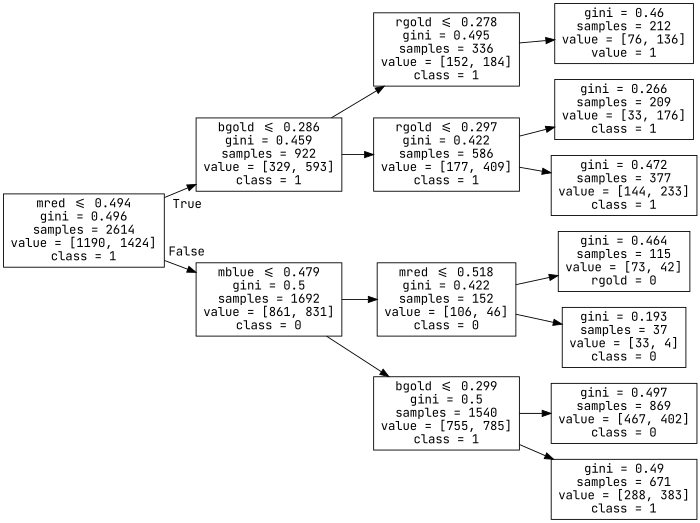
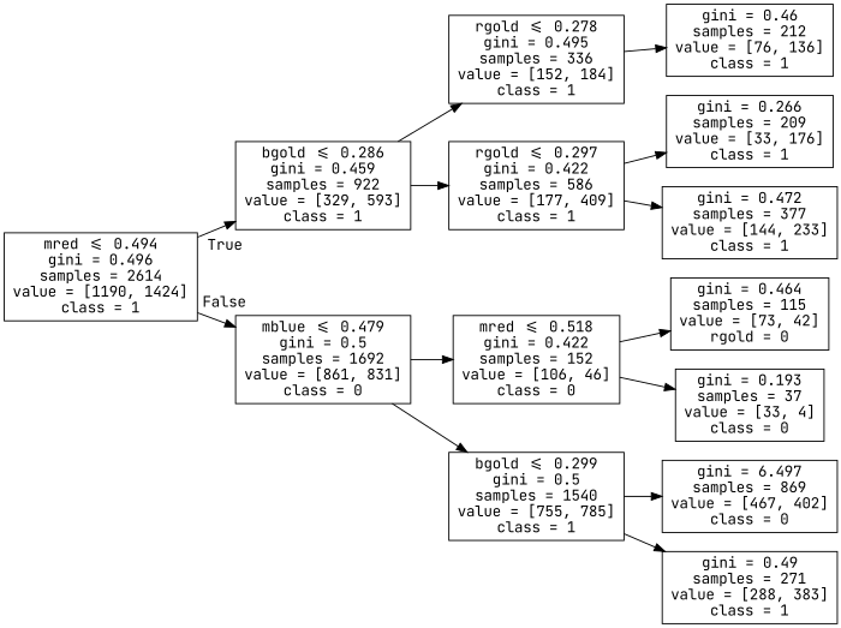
  digraph {
    fontname="JetBrains Mono"
    rankdir=LR
    node [fontname="JetBrains Mono" shape=box]
    edge [fontname="JetBrains Mono"]
    n1 [label="mred <= 0.494\ngini = 0.496\nsamples = 2614\nvalue = [1190, 1424]\nclass = 1"]
    n2 [label="bgold <= 0.286\ngini = 0.459\nsamples = 922\nvalue = [329, 593]\nclass = 1"]
    n3 [label="mblue <= 0.479\ngini = 0.5\nsamples = 1692\nvalue = [861, 831]\nclass = 0"]
    n4 [label="rgold <= 0.278\ngini = 0.495\nsamples = 336\nvalue = [152, 184]\nclass = 1"]
    n5 [label="rgold <= 0.297\ngini = 0.422\nsamples = 586\nvalue = [177, 409]\nclass = 1"]
    n6 [label="mred <= 0.518\ngini = 0.422\nsamples = 152\nvalue = [106, 46]\nclass = 0"]
    n7 [label="bgold <= 0.299\ngini = 0.5\nsamples = 1540\nvalue = [755, 785]\nclass = 1"]
-   n8 [label="gini = 0.46\nsamples = 212\nvalue = [76, 136]\nvalue = 1"]
+   n8 [label="gini = 0.46\nsamples = 212\nvalue = [76, 136]\nclass = 1"]
    n9 [label="gini = 0.266\nsamples = 209\nvalue = [33, 176]\nclass = 1"]
    n10 [label="gini = 0.472\nsamples = 377\nvalue = [144, 233]\nclass = 1"]
    n11 [label="gini = 0.464\nsamples = 115\nvalue = [73, 42]\nrgold = 0"]
    n12 [label="gini = 0.193\nsamples = 37\nvalue = [33, 4]\nclass = 0"]
-   n13 [label="gini = 0.497\nsamples = 869\nvalue = [467, 402]\nclass = 0"]
-   n14 [label="gini = 0.49\nsamples = 671\nvalue = [288, 383]\nclass = 1"]
+   n13 [label="gini = 6.497\nsamples = 869\nvalue = [467, 402]\nclass = 0"]
+   n14 [label="gini = 0.49\nsamples = 271\nvalue = [288, 383]\nclass = 1"]
    n1 -> n2 [headlabel=True labelangle=45 labeldistance=2.5]
    n1 -> n3 [headlabel=False labelangle=-45 labeldistance=2.5]
    n2 -> n4
    n2 -> n5
    n3 -> n6
    n3 -> n7
    n4 -> n8
    n5 -> n9
    n5 -> n10
    n6 -> n11
    n6 -> n12
    n7 -> n13
    n7 -> n14
  }
